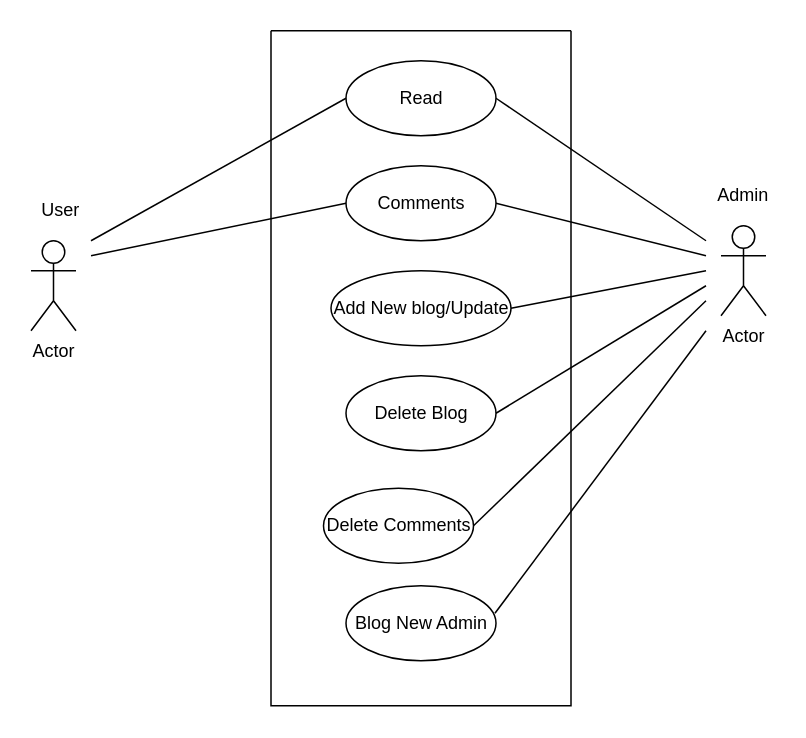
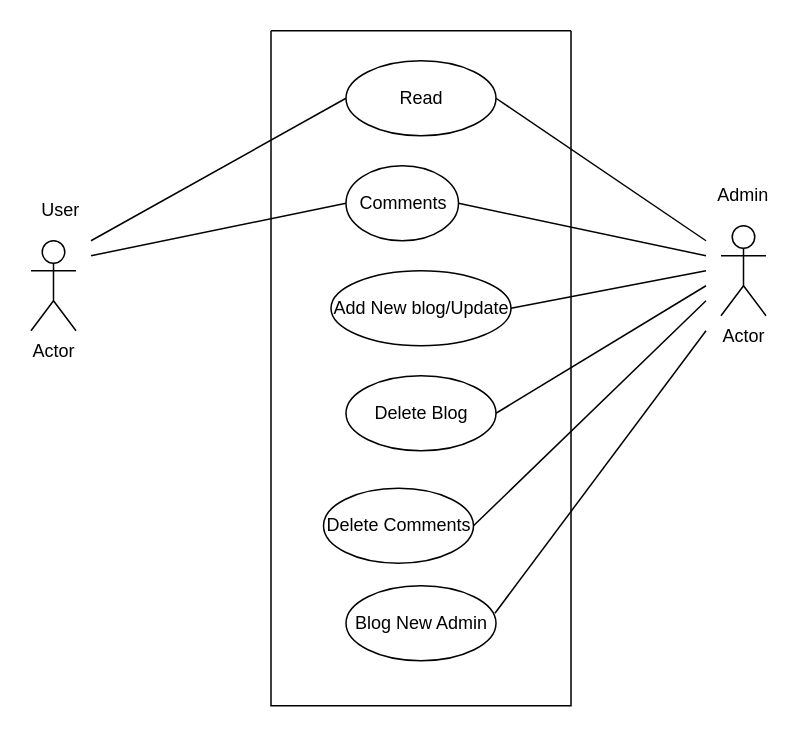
  <mxCell id="0" />
  <mxCell id="1" parent="0" />
  <mxCell id="2" value="" style="swimlane;startSize=0;" vertex="1" parent="1"><mxGeometry x="180" y="20" width="200" height="450" as="geometry"><mxRectangle x="240" y="10" width="50" height="40" as="alternateBounds" /></mxGeometry></mxCell>
  <mxCell id="3" value="Read" style="shape=ellipse;html=1;dashed=0;whitespace=wrap;perimeter=ellipsePerimeter;" vertex="1" parent="2"><mxGeometry x="50" y="20" width="100" height="50" as="geometry" /></mxCell>
  <mxCell id="4" value="Delete Blog" style="shape=ellipse;html=1;dashed=0;whitespace=wrap;perimeter=ellipsePerimeter;" vertex="1" parent="2"><mxGeometry x="50" y="230" width="100" height="50" as="geometry" /></mxCell>
  <mxCell id="5" value="Delete Comments" style="shape=ellipse;html=1;dashed=0;whitespace=wrap;perimeter=ellipsePerimeter;" vertex="1" parent="2"><mxGeometry x="35" y="305" width="100" height="50" as="geometry" /></mxCell>
  <mxCell id="6" value="Blog New Admin" style="shape=ellipse;html=1;dashed=0;whitespace=wrap;perimeter=ellipsePerimeter;" vertex="1" parent="2"><mxGeometry x="50" y="370" width="100" height="50" as="geometry" /></mxCell>
- <mxCell id="7" value="Comments" style="shape=ellipse;html=1;dashed=0;whitespace=wrap;perimeter=ellipsePerimeter;" vertex="1" parent="2"><mxGeometry x="50" y="90" width="100" height="50" as="geometry" /></mxCell>
+ <mxCell id="7" value="Comments" style="shape=ellipse;html=1;dashed=0;whitespace=wrap;perimeter=ellipsePerimeter;" vertex="1" parent="2"><mxGeometry x="50" y="90" width="75" height="50" as="geometry" /></mxCell>
  <mxCell id="8" value="Add New blog/Update" style="shape=ellipse;html=1;dashed=0;whitespace=wrap;perimeter=ellipsePerimeter;" vertex="1" parent="2"><mxGeometry x="40" y="160" width="120" height="50" as="geometry" /></mxCell>
  <mxCell id="9" value="Actor" style="shape=umlActor;verticalLabelPosition=bottom;verticalAlign=top;html=1;outlineConnect=0;" vertex="1" parent="1"><mxGeometry x="20" y="160" width="30" height="60" as="geometry" /></mxCell>
  <mxCell id="10" value="Actor" style="shape=umlActor;verticalLabelPosition=bottom;verticalAlign=top;html=1;outlineConnect=0;" vertex="1" parent="1"><mxGeometry x="480" y="150" width="30" height="60" as="geometry" /></mxCell>
  <mxCell id="11" value="User" style="text;html=1;strokeColor=none;fillColor=none;align=center;verticalAlign=middle;whiteSpace=wrap;rounded=0;" vertex="1" parent="1"><mxGeometry x="20" y="130" width="40" height="20" as="geometry" /></mxCell>
  <mxCell id="12" value="Admin" style="text;html=1;strokeColor=none;fillColor=none;align=center;verticalAlign=middle;whiteSpace=wrap;rounded=0;" vertex="1" parent="1"><mxGeometry x="475" y="120" width="40" height="20" as="geometry" /></mxCell>
  <mxCell id="13" value="" style="endArrow=none;html=1;entryX=0;entryY=0.5;entryDx=0;entryDy=0;" edge="1" parent="1" target="3"><mxGeometry width="50" height="50" relative="1" as="geometry"><mxPoint x="60" y="160" as="sourcePoint" /><mxPoint x="110" y="140" as="targetPoint" /></mxGeometry></mxCell>
  <mxCell id="14" value="" style="endArrow=none;html=1;entryX=0;entryY=0.5;entryDx=0;entryDy=0;" edge="1" parent="1" target="7"><mxGeometry width="50" height="50" relative="1" as="geometry"><mxPoint x="60" y="170" as="sourcePoint" /><mxPoint x="240" y="75" as="targetPoint" /></mxGeometry></mxCell>
  <mxCell id="15" value="" style="endArrow=none;html=1;entryX=1;entryY=0.5;entryDx=0;entryDy=0;" edge="1" parent="1" target="3"><mxGeometry width="50" height="50" relative="1" as="geometry"><mxPoint x="470" y="160" as="sourcePoint" /><mxPoint x="250" y="85" as="targetPoint" /></mxGeometry></mxCell>
  <mxCell id="16" value="" style="endArrow=none;html=1;entryX=1;entryY=0.5;entryDx=0;entryDy=0;" edge="1" parent="1" target="7"><mxGeometry width="50" height="50" relative="1" as="geometry"><mxPoint x="470" y="170" as="sourcePoint" /><mxPoint x="340" y="75" as="targetPoint" /></mxGeometry></mxCell>
  <mxCell id="17" value="" style="endArrow=none;html=1;entryX=1;entryY=0.5;entryDx=0;entryDy=0;" edge="1" parent="1" target="8"><mxGeometry width="50" height="50" relative="1" as="geometry"><mxPoint x="470" y="180" as="sourcePoint" /><mxPoint x="340" y="145" as="targetPoint" /></mxGeometry></mxCell>
  <mxCell id="18" value="" style="endArrow=none;html=1;entryX=1;entryY=0.5;entryDx=0;entryDy=0;" edge="1" parent="1" target="4"><mxGeometry width="50" height="50" relative="1" as="geometry"><mxPoint x="470" y="190" as="sourcePoint" /><mxPoint x="350" y="215" as="targetPoint" /></mxGeometry></mxCell>
  <mxCell id="19" value="" style="endArrow=none;html=1;entryX=1;entryY=0.5;entryDx=0;entryDy=0;" edge="1" parent="1" target="5"><mxGeometry width="50" height="50" relative="1" as="geometry"><mxPoint x="470" y="200" as="sourcePoint" /><mxPoint x="340" y="285" as="targetPoint" /></mxGeometry></mxCell>
  <mxCell id="20" value="" style="endArrow=none;html=1;entryX=0.993;entryY=0.367;entryDx=0;entryDy=0;entryPerimeter=0;" edge="1" parent="1" target="6"><mxGeometry width="50" height="50" relative="1" as="geometry"><mxPoint x="470" y="220" as="sourcePoint" /><mxPoint x="340" y="355" as="targetPoint" /></mxGeometry></mxCell>
